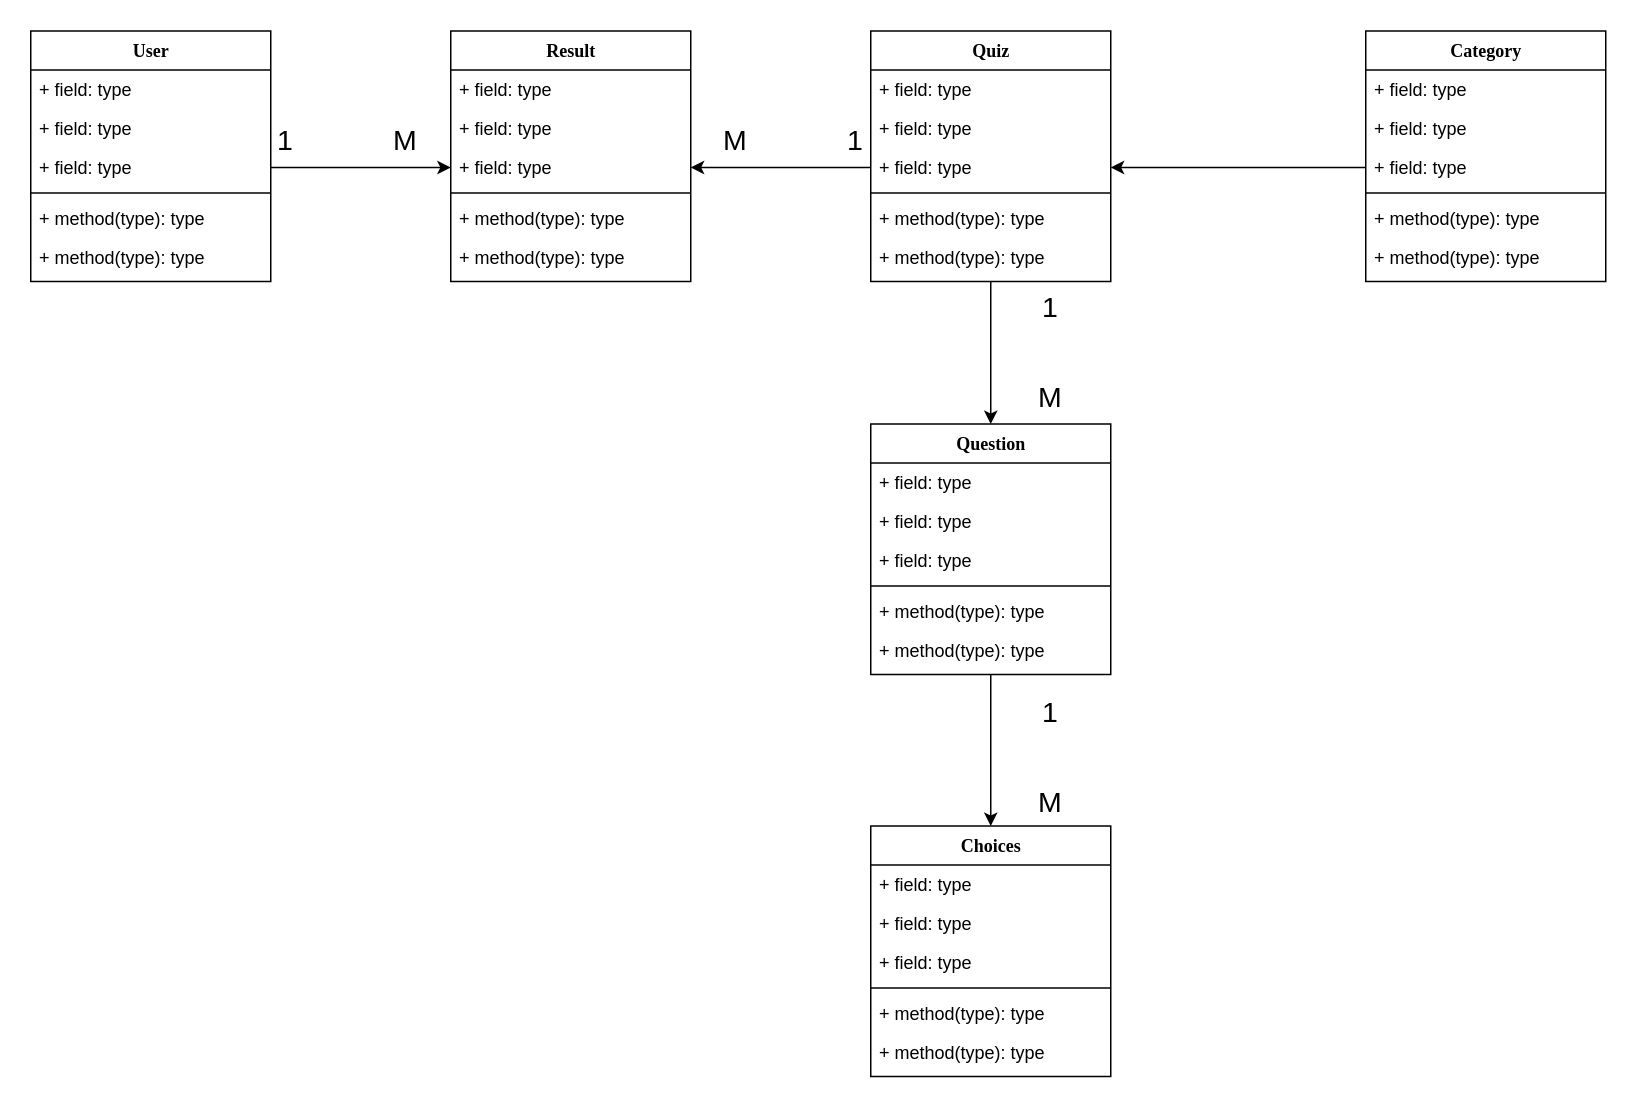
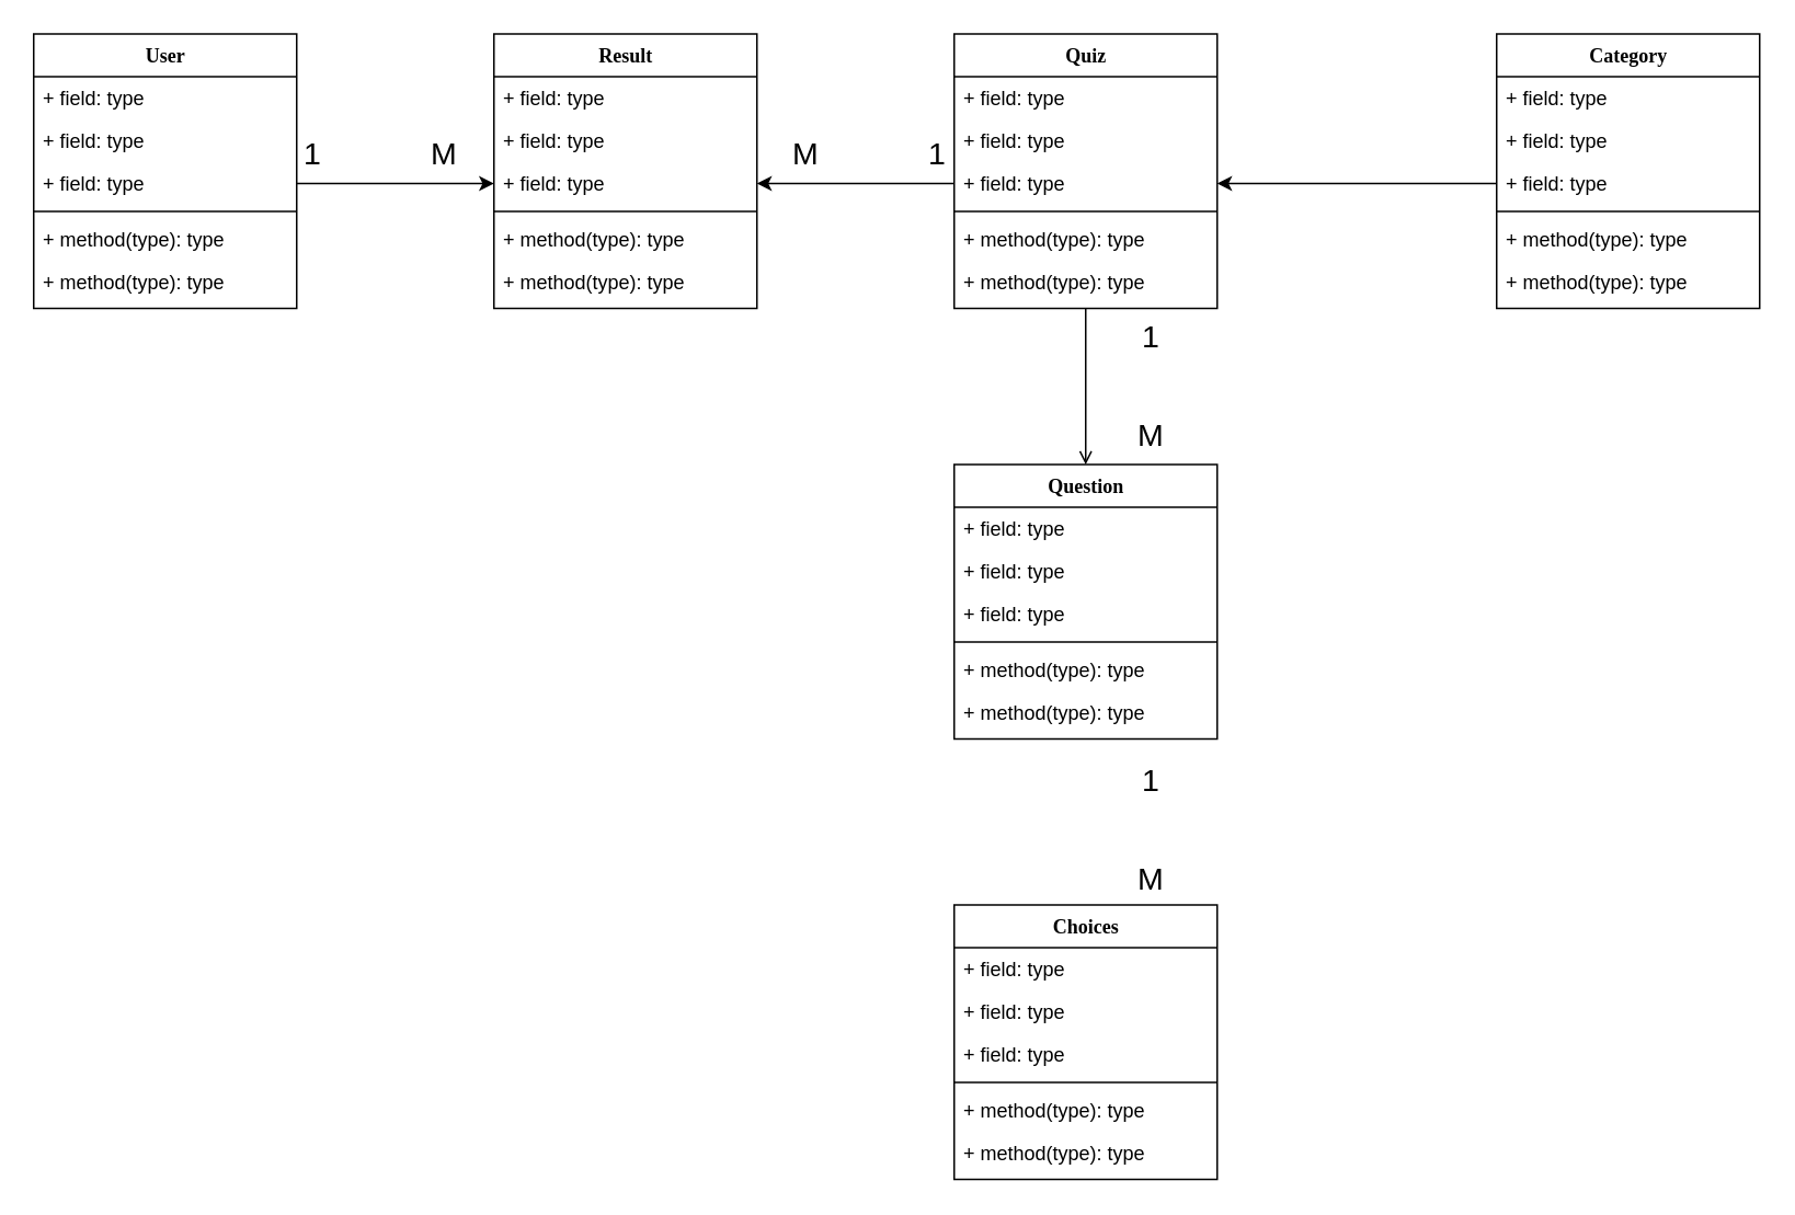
  <mxCell id="0" />
  <mxCell id="1" parent="0" />
- <mxCell id="2" style="edgeStyle=orthogonalEdgeStyle;rounded=0;orthogonalLoop=1;jettySize=auto;html=1;entryX=0.5;entryY=0;entryDx=0;entryDy=0;" edge="1" parent="1" source="3" target="11"><mxGeometry relative="1" as="geometry" /></mxCell>
+ <mxCell id="2" style="edgeStyle=orthogonalEdgeStyle;rounded=0;orthogonalLoop=1;jettySize=auto;html=1;entryX=0.5;entryY=0;entryDx=0;entryDy=0;endArrow=open;" edge="1" parent="1" source="3" target="11"><mxGeometry relative="1" as="geometry" /></mxCell>
  <mxCell id="3" value="&lt;div&gt;Quiz&lt;/div&gt;" style="swimlane;html=1;fontStyle=1;align=center;verticalAlign=top;childLayout=stackLayout;horizontal=1;startSize=26;horizontalStack=0;resizeParent=1;resizeLast=0;collapsible=1;marginBottom=0;swimlaneFillColor=#ffffff;rounded=0;shadow=0;comic=0;labelBackgroundColor=none;strokeWidth=1;fillColor=none;fontFamily=Verdana;fontSize=12" parent="1" vertex="1"><mxGeometry x="580" y="20" width="160" height="167" as="geometry" /></mxCell>
  <mxCell id="4" value="+ field: type" style="text;html=1;strokeColor=none;fillColor=none;align=left;verticalAlign=top;spacingLeft=4;spacingRight=4;whiteSpace=wrap;overflow=hidden;rotatable=0;points=[[0,0.5],[1,0.5]];portConstraint=eastwest;" parent="3" vertex="1"><mxGeometry y="26" width="160" height="26" as="geometry" /></mxCell>
  <mxCell id="5" value="+ field: type" style="text;html=1;strokeColor=none;fillColor=none;align=left;verticalAlign=top;spacingLeft=4;spacingRight=4;whiteSpace=wrap;overflow=hidden;rotatable=0;points=[[0,0.5],[1,0.5]];portConstraint=eastwest;" parent="3" vertex="1"><mxGeometry y="52" width="160" height="26" as="geometry" /></mxCell>
  <mxCell id="6" value="+ field: type" style="text;html=1;strokeColor=none;fillColor=none;align=left;verticalAlign=top;spacingLeft=4;spacingRight=4;whiteSpace=wrap;overflow=hidden;rotatable=0;points=[[0,0.5],[1,0.5]];portConstraint=eastwest;" parent="3" vertex="1"><mxGeometry y="78" width="160" height="26" as="geometry" /></mxCell>
  <mxCell id="7" value="" style="line;html=1;strokeWidth=1;fillColor=none;align=left;verticalAlign=middle;spacingTop=-1;spacingLeft=3;spacingRight=3;rotatable=0;labelPosition=right;points=[];portConstraint=eastwest;" parent="3" vertex="1"><mxGeometry y="104" width="160" height="8" as="geometry" /></mxCell>
  <mxCell id="8" value="+ method(type): type" style="text;html=1;strokeColor=none;fillColor=none;align=left;verticalAlign=top;spacingLeft=4;spacingRight=4;whiteSpace=wrap;overflow=hidden;rotatable=0;points=[[0,0.5],[1,0.5]];portConstraint=eastwest;" parent="3" vertex="1"><mxGeometry y="112" width="160" height="26" as="geometry" /></mxCell>
  <mxCell id="9" value="+ method(type): type" style="text;html=1;strokeColor=none;fillColor=none;align=left;verticalAlign=top;spacingLeft=4;spacingRight=4;whiteSpace=wrap;overflow=hidden;rotatable=0;points=[[0,0.5],[1,0.5]];portConstraint=eastwest;" parent="3" vertex="1"><mxGeometry y="138" width="160" height="26" as="geometry" /></mxCell>
- <mxCell id="10" style="edgeStyle=orthogonalEdgeStyle;rounded=0;orthogonalLoop=1;jettySize=auto;html=1;" edge="1" parent="1" source="11" target="27"><mxGeometry relative="1" as="geometry" /></mxCell>
  <mxCell id="11" value="Question" style="swimlane;html=1;fontStyle=1;align=center;verticalAlign=top;childLayout=stackLayout;horizontal=1;startSize=26;horizontalStack=0;resizeParent=1;resizeLast=0;collapsible=1;marginBottom=0;swimlaneFillColor=#ffffff;rounded=0;shadow=0;comic=0;labelBackgroundColor=none;strokeWidth=1;fillColor=none;fontFamily=Verdana;fontSize=12" vertex="1" parent="1"><mxGeometry x="580" y="282" width="160" height="167" as="geometry" /></mxCell>
  <mxCell id="12" value="+ field: type" style="text;html=1;strokeColor=none;fillColor=none;align=left;verticalAlign=top;spacingLeft=4;spacingRight=4;whiteSpace=wrap;overflow=hidden;rotatable=0;points=[[0,0.5],[1,0.5]];portConstraint=eastwest;" vertex="1" parent="11"><mxGeometry y="26" width="160" height="26" as="geometry" /></mxCell>
  <mxCell id="13" value="+ field: type" style="text;html=1;strokeColor=none;fillColor=none;align=left;verticalAlign=top;spacingLeft=4;spacingRight=4;whiteSpace=wrap;overflow=hidden;rotatable=0;points=[[0,0.5],[1,0.5]];portConstraint=eastwest;" vertex="1" parent="11"><mxGeometry y="52" width="160" height="26" as="geometry" /></mxCell>
  <mxCell id="14" value="+ field: type" style="text;html=1;strokeColor=none;fillColor=none;align=left;verticalAlign=top;spacingLeft=4;spacingRight=4;whiteSpace=wrap;overflow=hidden;rotatable=0;points=[[0,0.5],[1,0.5]];portConstraint=eastwest;" vertex="1" parent="11"><mxGeometry y="78" width="160" height="26" as="geometry" /></mxCell>
  <mxCell id="15" value="" style="line;html=1;strokeWidth=1;fillColor=none;align=left;verticalAlign=middle;spacingTop=-1;spacingLeft=3;spacingRight=3;rotatable=0;labelPosition=right;points=[];portConstraint=eastwest;" vertex="1" parent="11"><mxGeometry y="104" width="160" height="8" as="geometry" /></mxCell>
  <mxCell id="16" value="+ method(type): type" style="text;html=1;strokeColor=none;fillColor=none;align=left;verticalAlign=top;spacingLeft=4;spacingRight=4;whiteSpace=wrap;overflow=hidden;rotatable=0;points=[[0,0.5],[1,0.5]];portConstraint=eastwest;" vertex="1" parent="11"><mxGeometry y="112" width="160" height="26" as="geometry" /></mxCell>
  <mxCell id="17" value="+ method(type): type" style="text;html=1;strokeColor=none;fillColor=none;align=left;verticalAlign=top;spacingLeft=4;spacingRight=4;whiteSpace=wrap;overflow=hidden;rotatable=0;points=[[0,0.5],[1,0.5]];portConstraint=eastwest;" vertex="1" parent="11"><mxGeometry y="138" width="160" height="26" as="geometry" /></mxCell>
  <mxCell id="18" value="&lt;div&gt;User&lt;/div&gt;" style="swimlane;html=1;fontStyle=1;align=center;verticalAlign=top;childLayout=stackLayout;horizontal=1;startSize=26;horizontalStack=0;resizeParent=1;resizeLast=0;collapsible=1;marginBottom=0;swimlaneFillColor=#ffffff;rounded=0;shadow=0;comic=0;labelBackgroundColor=none;strokeWidth=1;fillColor=none;fontFamily=Verdana;fontSize=12" vertex="1" parent="1"><mxGeometry x="20" y="20" width="160" height="167" as="geometry" /></mxCell>
  <mxCell id="19" value="+ field: type" style="text;html=1;strokeColor=none;fillColor=none;align=left;verticalAlign=top;spacingLeft=4;spacingRight=4;whiteSpace=wrap;overflow=hidden;rotatable=0;points=[[0,0.5],[1,0.5]];portConstraint=eastwest;" vertex="1" parent="18"><mxGeometry y="26" width="160" height="26" as="geometry" /></mxCell>
  <mxCell id="20" value="+ field: type" style="text;html=1;strokeColor=none;fillColor=none;align=left;verticalAlign=top;spacingLeft=4;spacingRight=4;whiteSpace=wrap;overflow=hidden;rotatable=0;points=[[0,0.5],[1,0.5]];portConstraint=eastwest;" vertex="1" parent="18"><mxGeometry y="52" width="160" height="26" as="geometry" /></mxCell>
  <mxCell id="21" value="+ field: type" style="text;html=1;strokeColor=none;fillColor=none;align=left;verticalAlign=top;spacingLeft=4;spacingRight=4;whiteSpace=wrap;overflow=hidden;rotatable=0;points=[[0,0.5],[1,0.5]];portConstraint=eastwest;" vertex="1" parent="18"><mxGeometry y="78" width="160" height="26" as="geometry" /></mxCell>
  <mxCell id="22" value="" style="line;html=1;strokeWidth=1;fillColor=none;align=left;verticalAlign=middle;spacingTop=-1;spacingLeft=3;spacingRight=3;rotatable=0;labelPosition=right;points=[];portConstraint=eastwest;" vertex="1" parent="18"><mxGeometry y="104" width="160" height="8" as="geometry" /></mxCell>
  <mxCell id="23" value="+ method(type): type" style="text;html=1;strokeColor=none;fillColor=none;align=left;verticalAlign=top;spacingLeft=4;spacingRight=4;whiteSpace=wrap;overflow=hidden;rotatable=0;points=[[0,0.5],[1,0.5]];portConstraint=eastwest;" vertex="1" parent="18"><mxGeometry y="112" width="160" height="26" as="geometry" /></mxCell>
  <mxCell id="24" value="+ method(type): type" style="text;html=1;strokeColor=none;fillColor=none;align=left;verticalAlign=top;spacingLeft=4;spacingRight=4;whiteSpace=wrap;overflow=hidden;rotatable=0;points=[[0,0.5],[1,0.5]];portConstraint=eastwest;" vertex="1" parent="18"><mxGeometry y="138" width="160" height="26" as="geometry" /></mxCell>
  <mxCell id="25" value="1" style="text;html=1;align=center;verticalAlign=middle;whiteSpace=wrap;rounded=0;fontSize=19;" vertex="1" parent="1"><mxGeometry x="670" y="190" width="60" height="30" as="geometry" /></mxCell>
  <mxCell id="26" value="M" style="text;html=1;align=center;verticalAlign=middle;whiteSpace=wrap;rounded=0;fontSize=19;" vertex="1" parent="1"><mxGeometry x="670" y="250" width="60" height="30" as="geometry" /></mxCell>
  <mxCell id="27" value="Choices" style="swimlane;html=1;fontStyle=1;align=center;verticalAlign=top;childLayout=stackLayout;horizontal=1;startSize=26;horizontalStack=0;resizeParent=1;resizeLast=0;collapsible=1;marginBottom=0;swimlaneFillColor=#ffffff;rounded=0;shadow=0;comic=0;labelBackgroundColor=none;strokeWidth=1;fillColor=none;fontFamily=Verdana;fontSize=12" vertex="1" parent="1"><mxGeometry x="580" y="550" width="160" height="167" as="geometry" /></mxCell>
  <mxCell id="28" value="+ field: type" style="text;html=1;strokeColor=none;fillColor=none;align=left;verticalAlign=top;spacingLeft=4;spacingRight=4;whiteSpace=wrap;overflow=hidden;rotatable=0;points=[[0,0.5],[1,0.5]];portConstraint=eastwest;" vertex="1" parent="27"><mxGeometry y="26" width="160" height="26" as="geometry" /></mxCell>
  <mxCell id="29" value="+ field: type" style="text;html=1;strokeColor=none;fillColor=none;align=left;verticalAlign=top;spacingLeft=4;spacingRight=4;whiteSpace=wrap;overflow=hidden;rotatable=0;points=[[0,0.5],[1,0.5]];portConstraint=eastwest;" vertex="1" parent="27"><mxGeometry y="52" width="160" height="26" as="geometry" /></mxCell>
  <mxCell id="30" value="+ field: type" style="text;html=1;strokeColor=none;fillColor=none;align=left;verticalAlign=top;spacingLeft=4;spacingRight=4;whiteSpace=wrap;overflow=hidden;rotatable=0;points=[[0,0.5],[1,0.5]];portConstraint=eastwest;" vertex="1" parent="27"><mxGeometry y="78" width="160" height="26" as="geometry" /></mxCell>
  <mxCell id="31" value="" style="line;html=1;strokeWidth=1;fillColor=none;align=left;verticalAlign=middle;spacingTop=-1;spacingLeft=3;spacingRight=3;rotatable=0;labelPosition=right;points=[];portConstraint=eastwest;" vertex="1" parent="27"><mxGeometry y="104" width="160" height="8" as="geometry" /></mxCell>
  <mxCell id="32" value="+ method(type): type" style="text;html=1;strokeColor=none;fillColor=none;align=left;verticalAlign=top;spacingLeft=4;spacingRight=4;whiteSpace=wrap;overflow=hidden;rotatable=0;points=[[0,0.5],[1,0.5]];portConstraint=eastwest;" vertex="1" parent="27"><mxGeometry y="112" width="160" height="26" as="geometry" /></mxCell>
  <mxCell id="33" value="+ method(type): type" style="text;html=1;strokeColor=none;fillColor=none;align=left;verticalAlign=top;spacingLeft=4;spacingRight=4;whiteSpace=wrap;overflow=hidden;rotatable=0;points=[[0,0.5],[1,0.5]];portConstraint=eastwest;" vertex="1" parent="27"><mxGeometry y="138" width="160" height="26" as="geometry" /></mxCell>
  <mxCell id="34" value="1" style="text;html=1;align=center;verticalAlign=middle;whiteSpace=wrap;rounded=0;fontSize=19;" vertex="1" parent="1"><mxGeometry x="670" y="460" width="60" height="30" as="geometry" /></mxCell>
  <mxCell id="35" value="M" style="text;html=1;align=center;verticalAlign=middle;whiteSpace=wrap;rounded=0;fontSize=19;" vertex="1" parent="1"><mxGeometry x="670" y="520" width="60" height="30" as="geometry" /></mxCell>
  <mxCell id="36" value="Result" style="swimlane;html=1;fontStyle=1;align=center;verticalAlign=top;childLayout=stackLayout;horizontal=1;startSize=26;horizontalStack=0;resizeParent=1;resizeLast=0;collapsible=1;marginBottom=0;swimlaneFillColor=#ffffff;rounded=0;shadow=0;comic=0;labelBackgroundColor=none;strokeWidth=1;fillColor=none;fontFamily=Verdana;fontSize=12" vertex="1" parent="1"><mxGeometry x="300" y="20" width="160" height="167" as="geometry" /></mxCell>
  <mxCell id="37" value="+ field: type" style="text;html=1;strokeColor=none;fillColor=none;align=left;verticalAlign=top;spacingLeft=4;spacingRight=4;whiteSpace=wrap;overflow=hidden;rotatable=0;points=[[0,0.5],[1,0.5]];portConstraint=eastwest;" vertex="1" parent="36"><mxGeometry y="26" width="160" height="26" as="geometry" /></mxCell>
  <mxCell id="38" value="+ field: type" style="text;html=1;strokeColor=none;fillColor=none;align=left;verticalAlign=top;spacingLeft=4;spacingRight=4;whiteSpace=wrap;overflow=hidden;rotatable=0;points=[[0,0.5],[1,0.5]];portConstraint=eastwest;" vertex="1" parent="36"><mxGeometry y="52" width="160" height="26" as="geometry" /></mxCell>
  <mxCell id="39" value="+ field: type" style="text;html=1;strokeColor=none;fillColor=none;align=left;verticalAlign=top;spacingLeft=4;spacingRight=4;whiteSpace=wrap;overflow=hidden;rotatable=0;points=[[0,0.5],[1,0.5]];portConstraint=eastwest;" vertex="1" parent="36"><mxGeometry y="78" width="160" height="26" as="geometry" /></mxCell>
  <mxCell id="40" value="" style="line;html=1;strokeWidth=1;fillColor=none;align=left;verticalAlign=middle;spacingTop=-1;spacingLeft=3;spacingRight=3;rotatable=0;labelPosition=right;points=[];portConstraint=eastwest;" vertex="1" parent="36"><mxGeometry y="104" width="160" height="8" as="geometry" /></mxCell>
  <mxCell id="41" value="+ method(type): type" style="text;html=1;strokeColor=none;fillColor=none;align=left;verticalAlign=top;spacingLeft=4;spacingRight=4;whiteSpace=wrap;overflow=hidden;rotatable=0;points=[[0,0.5],[1,0.5]];portConstraint=eastwest;" vertex="1" parent="36"><mxGeometry y="112" width="160" height="26" as="geometry" /></mxCell>
  <mxCell id="42" value="+ method(type): type" style="text;html=1;strokeColor=none;fillColor=none;align=left;verticalAlign=top;spacingLeft=4;spacingRight=4;whiteSpace=wrap;overflow=hidden;rotatable=0;points=[[0,0.5],[1,0.5]];portConstraint=eastwest;" vertex="1" parent="36"><mxGeometry y="138" width="160" height="26" as="geometry" /></mxCell>
  <mxCell id="43" style="edgeStyle=orthogonalEdgeStyle;rounded=0;orthogonalLoop=1;jettySize=auto;html=1;exitX=1;exitY=0.5;exitDx=0;exitDy=0;entryX=0;entryY=0.5;entryDx=0;entryDy=0;" edge="1" parent="1" source="21" target="39"><mxGeometry relative="1" as="geometry" /></mxCell>
  <mxCell id="44" value="1" style="text;html=1;align=center;verticalAlign=middle;whiteSpace=wrap;rounded=0;fontSize=19;" vertex="1" parent="1"><mxGeometry x="160" y="78.5" width="60" height="30" as="geometry" /></mxCell>
  <mxCell id="45" value="M" style="text;html=1;align=center;verticalAlign=middle;whiteSpace=wrap;rounded=0;fontSize=19;" vertex="1" parent="1"><mxGeometry x="240" y="78.5" width="60" height="30" as="geometry" /></mxCell>
  <mxCell id="46" style="edgeStyle=orthogonalEdgeStyle;rounded=0;orthogonalLoop=1;jettySize=auto;html=1;exitX=0;exitY=0.5;exitDx=0;exitDy=0;entryX=1;entryY=0.5;entryDx=0;entryDy=0;" edge="1" parent="1" source="6" target="39"><mxGeometry relative="1" as="geometry" /></mxCell>
  <mxCell id="47" value="1" style="text;html=1;align=center;verticalAlign=middle;whiteSpace=wrap;rounded=0;fontSize=19;" vertex="1" parent="1"><mxGeometry x="540" y="78.5" width="60" height="30" as="geometry" /></mxCell>
  <mxCell id="48" value="M" style="text;html=1;align=center;verticalAlign=middle;whiteSpace=wrap;rounded=0;fontSize=19;" vertex="1" parent="1"><mxGeometry x="460" y="78.5" width="60" height="30" as="geometry" /></mxCell>
  <mxCell id="49" value="&lt;div&gt;Category&lt;/div&gt;" style="swimlane;html=1;fontStyle=1;align=center;verticalAlign=top;childLayout=stackLayout;horizontal=1;startSize=26;horizontalStack=0;resizeParent=1;resizeLast=0;collapsible=1;marginBottom=0;swimlaneFillColor=#ffffff;rounded=0;shadow=0;comic=0;labelBackgroundColor=none;strokeWidth=1;fillColor=none;fontFamily=Verdana;fontSize=12" vertex="1" parent="1"><mxGeometry x="910" y="20" width="160" height="167" as="geometry" /></mxCell>
  <mxCell id="50" value="+ field: type" style="text;html=1;strokeColor=none;fillColor=none;align=left;verticalAlign=top;spacingLeft=4;spacingRight=4;whiteSpace=wrap;overflow=hidden;rotatable=0;points=[[0,0.5],[1,0.5]];portConstraint=eastwest;" vertex="1" parent="49"><mxGeometry y="26" width="160" height="26" as="geometry" /></mxCell>
  <mxCell id="51" value="+ field: type" style="text;html=1;strokeColor=none;fillColor=none;align=left;verticalAlign=top;spacingLeft=4;spacingRight=4;whiteSpace=wrap;overflow=hidden;rotatable=0;points=[[0,0.5],[1,0.5]];portConstraint=eastwest;" vertex="1" parent="49"><mxGeometry y="52" width="160" height="26" as="geometry" /></mxCell>
  <mxCell id="52" value="+ field: type" style="text;html=1;strokeColor=none;fillColor=none;align=left;verticalAlign=top;spacingLeft=4;spacingRight=4;whiteSpace=wrap;overflow=hidden;rotatable=0;points=[[0,0.5],[1,0.5]];portConstraint=eastwest;" vertex="1" parent="49"><mxGeometry y="78" width="160" height="26" as="geometry" /></mxCell>
  <mxCell id="53" value="" style="line;html=1;strokeWidth=1;fillColor=none;align=left;verticalAlign=middle;spacingTop=-1;spacingLeft=3;spacingRight=3;rotatable=0;labelPosition=right;points=[];portConstraint=eastwest;" vertex="1" parent="49"><mxGeometry y="104" width="160" height="8" as="geometry" /></mxCell>
  <mxCell id="54" value="+ method(type): type" style="text;html=1;strokeColor=none;fillColor=none;align=left;verticalAlign=top;spacingLeft=4;spacingRight=4;whiteSpace=wrap;overflow=hidden;rotatable=0;points=[[0,0.5],[1,0.5]];portConstraint=eastwest;" vertex="1" parent="49"><mxGeometry y="112" width="160" height="26" as="geometry" /></mxCell>
  <mxCell id="55" value="+ method(type): type" style="text;html=1;strokeColor=none;fillColor=none;align=left;verticalAlign=top;spacingLeft=4;spacingRight=4;whiteSpace=wrap;overflow=hidden;rotatable=0;points=[[0,0.5],[1,0.5]];portConstraint=eastwest;" vertex="1" parent="49"><mxGeometry y="138" width="160" height="26" as="geometry" /></mxCell>
  <mxCell id="56" style="edgeStyle=orthogonalEdgeStyle;rounded=0;orthogonalLoop=1;jettySize=auto;html=1;entryX=1;entryY=0.5;entryDx=0;entryDy=0;" edge="1" parent="1" source="52" target="6"><mxGeometry relative="1" as="geometry" /></mxCell>
